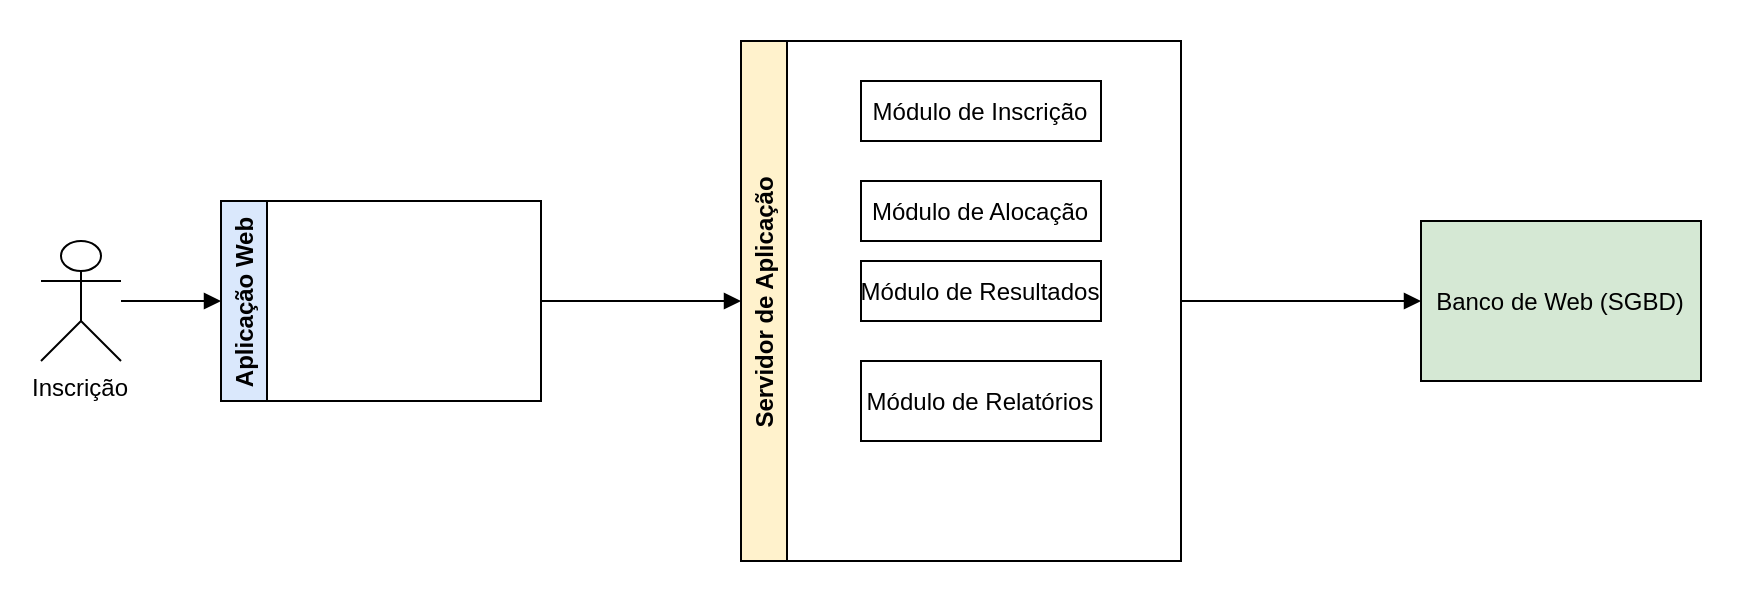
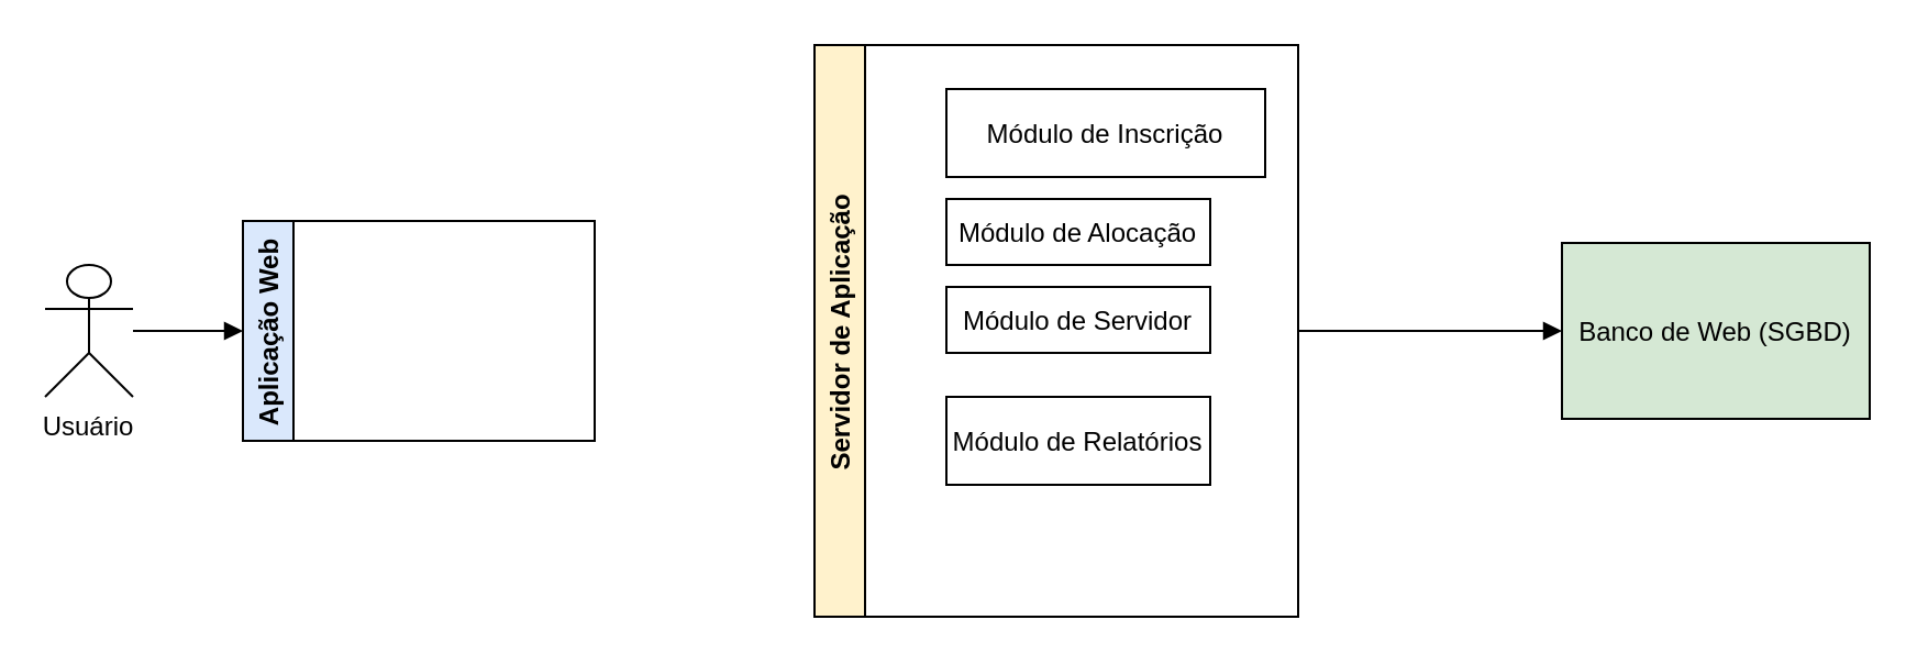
  <mxCell id="0" />
  <mxCell id="1" parent="0" />
- <mxCell id="2" value="Inscrição" style="shape=umlActor;verticalLabelPosition=bottom;verticalAlign=top;" parent="1" vertex="1"><mxGeometry x="20" y="120" width="40" height="60" as="geometry" /></mxCell>
+ <mxCell id="2" value="Usuário" style="shape=umlActor;verticalLabelPosition=bottom;verticalAlign=top;" parent="1" vertex="1"><mxGeometry x="20" y="120" width="40" height="60" as="geometry" /></mxCell>
  <mxCell id="3" value="Aplicação Web" style="swimlane;horizontal=0;fillColor=#dae8fc;" parent="1" vertex="1"><mxGeometry x="110" y="100" width="160" height="100" as="geometry" /></mxCell>
  <mxCell id="4" value="Servidor de Aplicação" style="swimlane;horizontal=0;fillColor=#fff2cc;" parent="1" vertex="1"><mxGeometry x="370" y="20" width="220" height="260" as="geometry" /></mxCell>
- <mxCell id="5" value="Módulo de Inscrição" style="component" parent="4" vertex="1"><mxGeometry x="60" y="20" width="120" height="30" as="geometry" /></mxCell>
+ <mxCell id="5" value="Módulo de Inscrição" style="component" parent="4" vertex="1"><mxGeometry x="60" y="20" width="145" height="40" as="geometry" /></mxCell>
  <mxCell id="6" value="Módulo de Alocação" style="component" parent="4" vertex="1"><mxGeometry x="60" y="70" width="120" height="30" as="geometry" /></mxCell>
- <mxCell id="7" value="Módulo de Resultados" style="component" parent="4" vertex="1"><mxGeometry x="60" y="110" width="120" height="30" as="geometry" /></mxCell>
+ <mxCell id="7" value="Módulo de Servidor" style="component" parent="4" vertex="1"><mxGeometry x="60" y="110" width="120" height="30" as="geometry" /></mxCell>
  <mxCell id="8" value="Módulo de Relatórios" style="component" parent="4" vertex="1"><mxGeometry x="60" y="160" width="120" height="40" as="geometry" /></mxCell>
  <mxCell id="9" value="Banco de Web (SGBD)" style="cylinder;fillColor=#d5e8d4;" parent="1" vertex="1"><mxGeometry x="710" y="110" width="140" height="80" as="geometry" /></mxCell>
  <mxCell id="10" style="endArrow=block;" parent="1" target="3" source="2" edge="1"><mxGeometry relative="1" as="geometry" /></mxCell>
- <mxCell id="11" style="endArrow=block;" parent="1" target="4" source="3" edge="1"><mxGeometry relative="1" as="geometry" /></mxCell>
  <mxCell id="12" style="endArrow=block;" parent="1" target="9" source="4" edge="1"><mxGeometry relative="1" as="geometry" /></mxCell>
